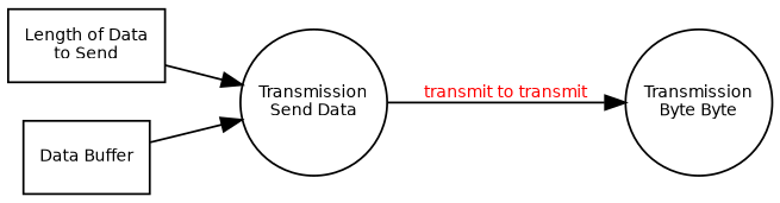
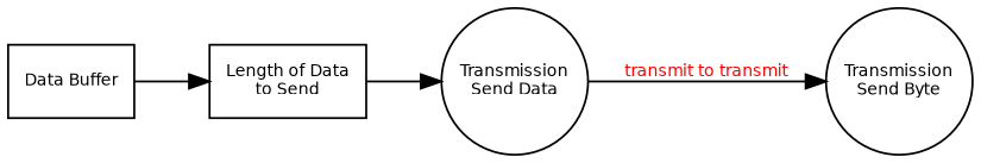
  digraph {
    rankdir=LR
    node [fontname="Bitstream Vera Sans" fontsize=8 shape=record]
    edge [fontcolor=Red fontname="Bitstream Vera Sans" fontsize=8]
    n1 [label="Length of Data\nto Send"]
    n2 [fixedsize=true label="Transmission\nSend Data" shape=circle width=1]
-   n3 [fixedsize=true label="Transmission\nByte Byte" shape=circle width=1]
+   n3 [fixedsize=true label="Transmission\nSend Byte" shape=circle width=1]
    n4 [label="Data Buffer"]
    n1 -> n2
    n2 -> n3 [label="transmit to transmit"]
-   n4 -> n2
+   n4 -> n1
  }
